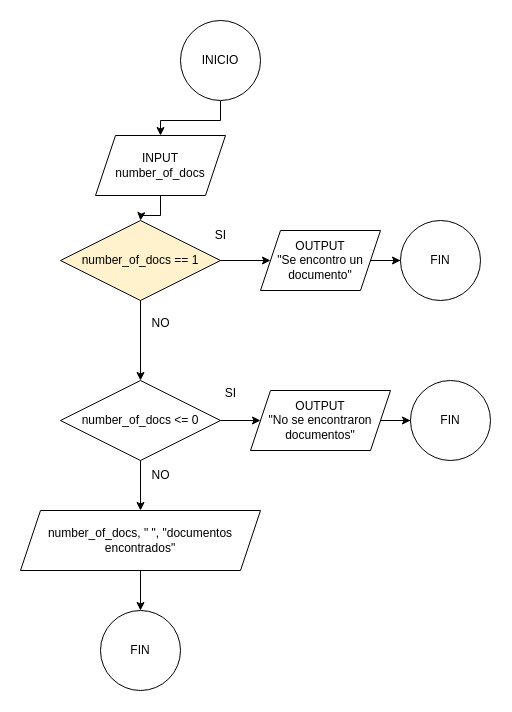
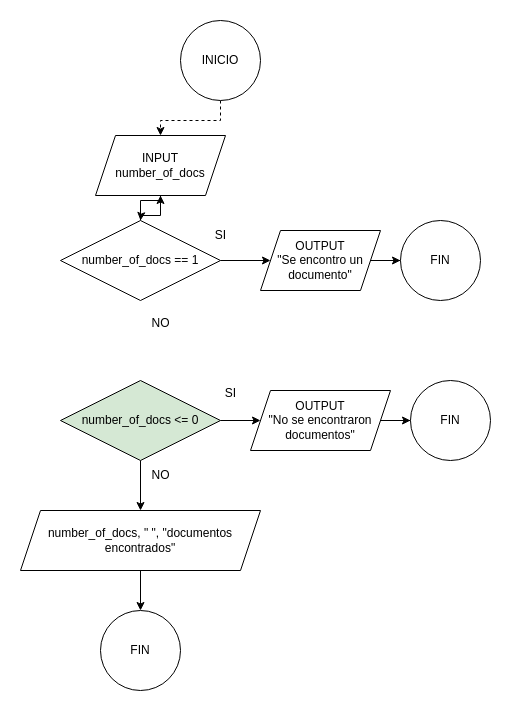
  <mxCell id="0" />
  <mxCell id="1" parent="0" />
- <mxCell id="2" value="" style="edgeStyle=orthogonalEdgeStyle;rounded=0;orthogonalLoop=1;jettySize=auto;html=1;" edge="1" parent="1" source="3" target="5"><mxGeometry relative="1" as="geometry" /></mxCell>
+ <mxCell id="2" value="" style="edgeStyle=orthogonalEdgeStyle;rounded=0;orthogonalLoop=1;jettySize=auto;html=1;dashed=1;" edge="1" parent="1" source="3" target="5"><mxGeometry relative="1" as="geometry" /></mxCell>
  <mxCell id="3" value="INICIO" style="ellipse;whiteSpace=wrap;html=1;" vertex="1" parent="1"><mxGeometry x="180" y="20" width="80" height="80" as="geometry" /></mxCell>
  <mxCell id="4" value="" style="edgeStyle=orthogonalEdgeStyle;rounded=0;orthogonalLoop=1;jettySize=auto;html=1;" edge="1" parent="1" source="5"><mxGeometry relative="1" as="geometry"><mxPoint x="140" y="220" as="targetPoint" /></mxGeometry></mxCell>
  <mxCell id="5" value="INPUT&lt;div&gt;number_of_docs&lt;/div&gt;" style="shape=parallelogram;perimeter=parallelogramPerimeter;whiteSpace=wrap;html=1;fixedSize=1;" vertex="1" parent="1"><mxGeometry x="95" y="135" width="130" height="60" as="geometry" /></mxCell>
  <mxCell id="6" value="" style="edgeStyle=orthogonalEdgeStyle;rounded=0;orthogonalLoop=1;jettySize=auto;html=1;" edge="1" parent="1" source="8" target="11"><mxGeometry relative="1" as="geometry" /></mxCell>
- <mxCell id="7" value="" style="edgeStyle=orthogonalEdgeStyle;rounded=0;orthogonalLoop=1;jettySize=auto;html=1;" edge="1" parent="1" source="8" target="15"><mxGeometry relative="1" as="geometry" /></mxCell>
- <mxCell id="8" value="number_of_docs == 1" style="rhombus;whiteSpace=wrap;html=1;fillColor=#fff2cc;" vertex="1" parent="1"><mxGeometry x="60" y="220" width="160" height="80" as="geometry" /></mxCell>
+ <mxCell id="7" value="" style="edgeStyle=orthogonalEdgeStyle;rounded=0;orthogonalLoop=1;jettySize=auto;html=1;" edge="1" parent="1" source="8" target="5"><mxGeometry relative="1" as="geometry" /></mxCell>
+ <mxCell id="8" value="number_of_docs == 1" style="rhombus;whiteSpace=wrap;html=1;" vertex="1" parent="1"><mxGeometry x="60" y="220" width="160" height="80" as="geometry" /></mxCell>
  <mxCell id="9" value="SI" style="text;html=1;align=center;verticalAlign=middle;resizable=0;points=[];autosize=1;strokeColor=none;fillColor=none;" vertex="1" parent="1"><mxGeometry x="205" y="220" width="30" height="30" as="geometry" /></mxCell>
  <mxCell id="10" value="" style="edgeStyle=orthogonalEdgeStyle;rounded=0;orthogonalLoop=1;jettySize=auto;html=1;" edge="1" parent="1" source="11" target="12"><mxGeometry relative="1" as="geometry" /></mxCell>
  <mxCell id="11" value="OUTPUT&lt;div&gt;&quot;Se encontro un documento&quot;&lt;/div&gt;" style="shape=parallelogram;perimeter=parallelogramPerimeter;whiteSpace=wrap;html=1;fixedSize=1;" vertex="1" parent="1"><mxGeometry x="260" y="230" width="120" height="60" as="geometry" /></mxCell>
  <mxCell id="12" value="FIN" style="ellipse;whiteSpace=wrap;html=1;" vertex="1" parent="1"><mxGeometry x="400" y="220" width="80" height="80" as="geometry" /></mxCell>
  <mxCell id="13" value="" style="edgeStyle=orthogonalEdgeStyle;rounded=0;orthogonalLoop=1;jettySize=auto;html=1;" edge="1" parent="1" source="15" target="19"><mxGeometry relative="1" as="geometry" /></mxCell>
  <mxCell id="14" value="" style="edgeStyle=orthogonalEdgeStyle;rounded=0;orthogonalLoop=1;jettySize=auto;html=1;" edge="1" parent="1" source="15" target="22"><mxGeometry relative="1" as="geometry" /></mxCell>
- <mxCell id="15" value="number_of_docs &amp;lt;= 0" style="rhombus;whiteSpace=wrap;html=1;" vertex="1" parent="1"><mxGeometry x="60" y="380" width="160" height="80" as="geometry" /></mxCell>
+ <mxCell id="15" value="number_of_docs &amp;lt;= 0" style="rhombus;whiteSpace=wrap;html=1;fillColor=#d5e8d4;" vertex="1" parent="1"><mxGeometry x="60" y="380" width="160" height="80" as="geometry" /></mxCell>
  <mxCell id="16" value="NO" style="text;html=1;align=center;verticalAlign=middle;resizable=0;points=[];autosize=1;strokeColor=none;fillColor=none;" vertex="1" parent="1"><mxGeometry x="140" y="308" width="40" height="30" as="geometry" /></mxCell>
  <mxCell id="17" value="SI" style="text;html=1;align=center;verticalAlign=middle;resizable=0;points=[];autosize=1;strokeColor=none;fillColor=none;" vertex="1" parent="1"><mxGeometry x="215" y="378" width="30" height="30" as="geometry" /></mxCell>
  <mxCell id="18" value="" style="edgeStyle=orthogonalEdgeStyle;rounded=0;orthogonalLoop=1;jettySize=auto;html=1;" edge="1" parent="1" source="19" target="20"><mxGeometry relative="1" as="geometry" /></mxCell>
  <mxCell id="19" value="OUTPUT&lt;div&gt;&quot;No se encontraron documentos&quot;&lt;/div&gt;" style="shape=parallelogram;perimeter=parallelogramPerimeter;whiteSpace=wrap;html=1;fixedSize=1;" vertex="1" parent="1"><mxGeometry x="250" y="390" width="140" height="60" as="geometry" /></mxCell>
  <mxCell id="20" value="FIN" style="ellipse;whiteSpace=wrap;html=1;" vertex="1" parent="1"><mxGeometry x="410" y="380" width="80" height="80" as="geometry" /></mxCell>
  <mxCell id="21" value="" style="edgeStyle=orthogonalEdgeStyle;rounded=0;orthogonalLoop=1;jettySize=auto;html=1;" edge="1" parent="1" source="22" target="24"><mxGeometry relative="1" as="geometry" /></mxCell>
  <mxCell id="22" value="number_of_docs, &quot; &quot;, &quot;documentos encontrados&quot;" style="shape=parallelogram;perimeter=parallelogramPerimeter;whiteSpace=wrap;html=1;fixedSize=1;" vertex="1" parent="1"><mxGeometry x="20" y="510" width="240" height="60" as="geometry" /></mxCell>
  <mxCell id="23" value="NO" style="text;html=1;align=center;verticalAlign=middle;resizable=0;points=[];autosize=1;strokeColor=none;fillColor=none;" vertex="1" parent="1"><mxGeometry x="140" y="460" width="40" height="30" as="geometry" /></mxCell>
  <mxCell id="24" value="FIN" style="ellipse;whiteSpace=wrap;html=1;" vertex="1" parent="1"><mxGeometry x="100" y="610" width="80" height="80" as="geometry" /></mxCell>
